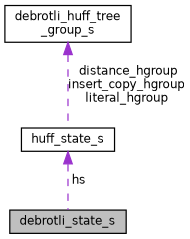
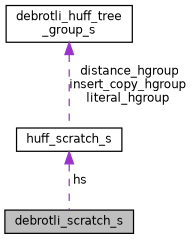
  digraph {
    node [color=black fillcolor=white fontname=Helvetica fontsize=10 shape=record style=filled]
    edge [color=darkorchid3 dir=back fontname=Helvetica fontsize=10 labelfontname=Helvetica labelfontsize=10 style=dashed]
-   n1 [fillcolor=grey75 fontcolor=black height=0.2 label=debrotli_state_s width=0.4]
+   n1 [fillcolor=grey75 fontcolor=black height=0.2 label=debrotli_scratch_s width=0.4]
    n2 [height=0.2 label="debrotli_huff_tree\l_group_s" width=0.4]
-   n3 [height=0.2 label=huff_state_s width=0.4]
+   n3 [height=0.2 label=huff_scratch_s width=0.4]
    n2 -> n3 [label=" distance_hgroup\ninsert_copy_hgroup\nliteral_hgroup"]
    n3 -> n1 [label=" hs"]
  }
